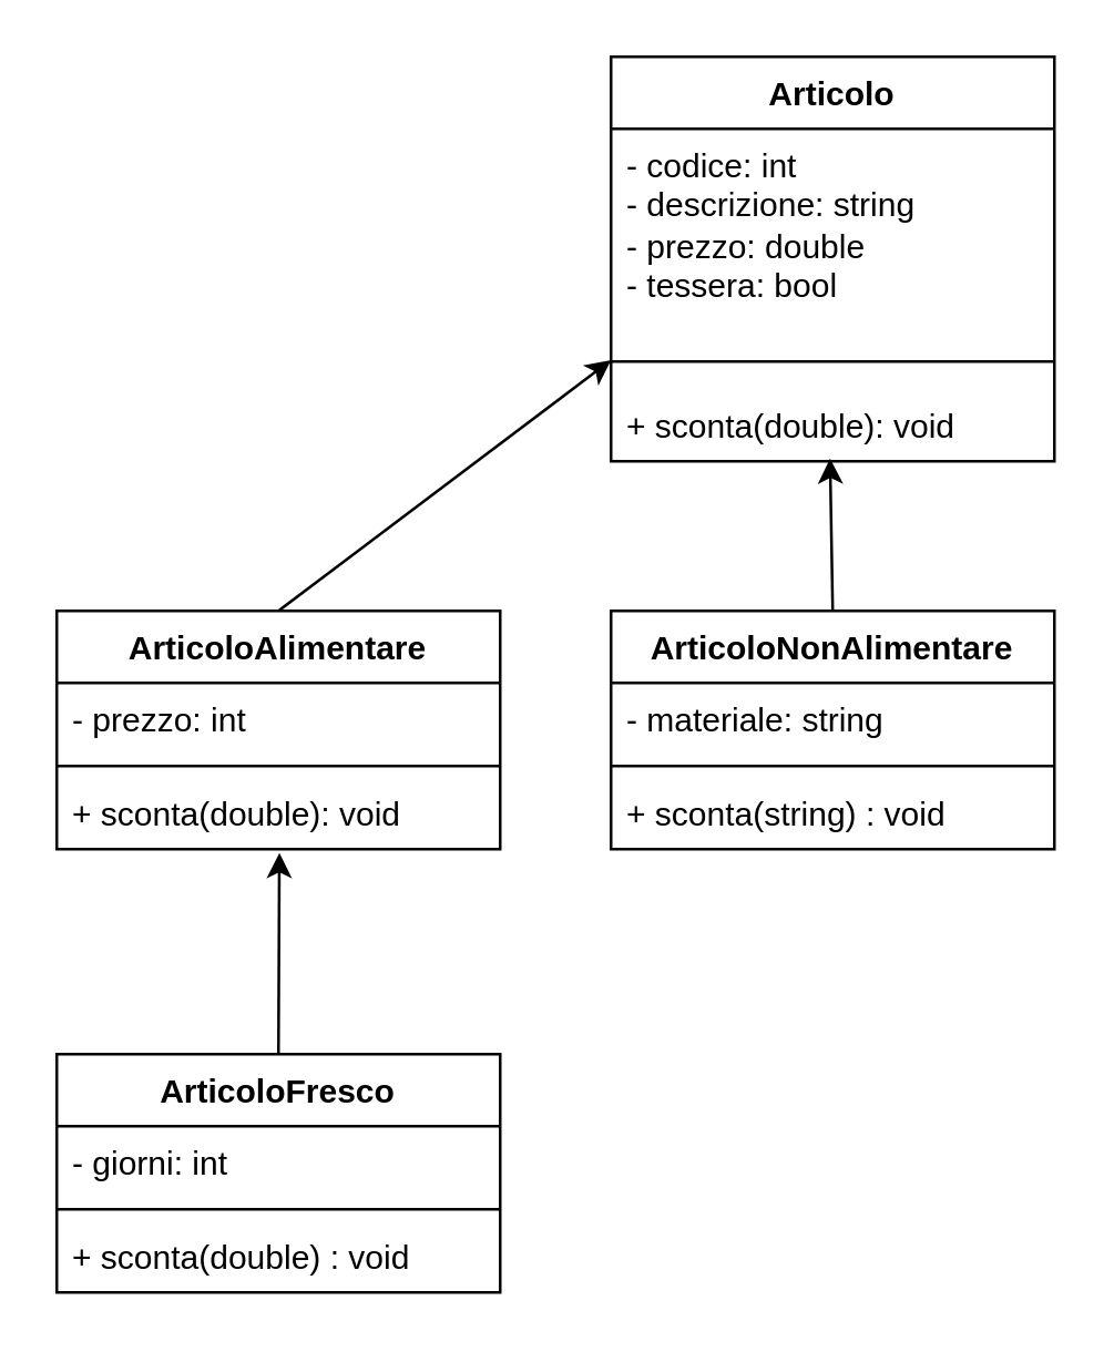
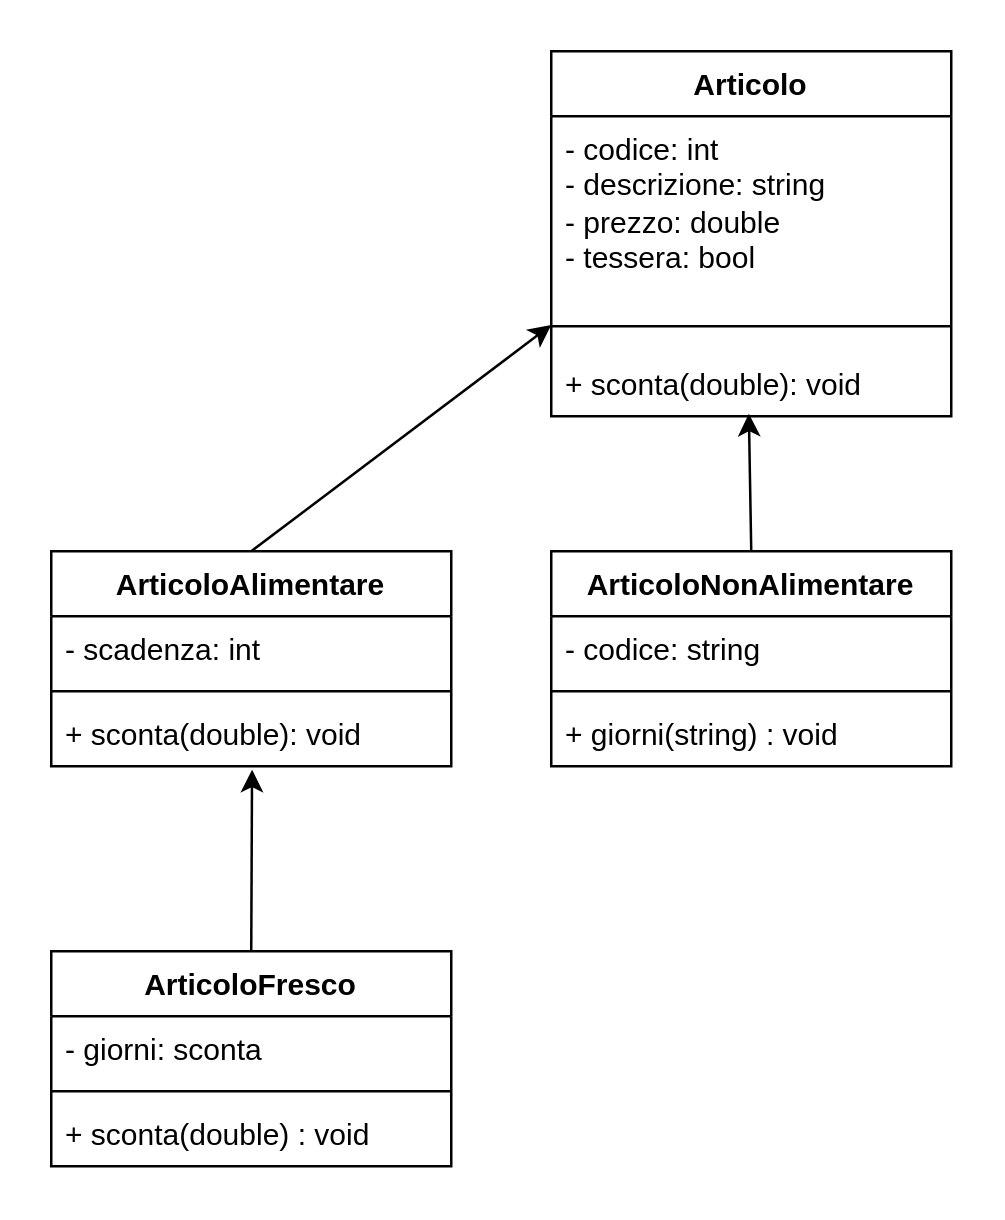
  <mxCell id="0" />
  <mxCell id="1" parent="0" />
  <mxCell id="2" value="Articolo&lt;br&gt;" style="swimlane;fontStyle=1;align=center;verticalAlign=top;childLayout=stackLayout;horizontal=1;startSize=26;horizontalStack=0;resizeParent=1;resizeParentMax=0;resizeLast=0;collapsible=1;marginBottom=0;whiteSpace=wrap;html=1;" vertex="1" parent="1"><mxGeometry x="220" y="20" width="160" height="146" as="geometry" /></mxCell>
  <mxCell id="3" value="- codice: int&lt;br&gt;- descrizione: string&lt;br&gt;- prezzo: double&lt;br&gt;- tessera: bool" style="text;strokeColor=none;fillColor=none;align=left;verticalAlign=top;spacingLeft=4;spacingRight=4;overflow=hidden;rotatable=0;points=[[0,0.5],[1,0.5]];portConstraint=eastwest;whiteSpace=wrap;html=1;" vertex="1" parent="2"><mxGeometry y="26" width="160" height="74" as="geometry" /></mxCell>
  <mxCell id="4" value="" style="line;strokeWidth=1;fillColor=none;align=left;verticalAlign=middle;spacingTop=-1;spacingLeft=3;spacingRight=3;rotatable=0;labelPosition=right;points=[];portConstraint=eastwest;strokeColor=inherit;" vertex="1" parent="2"><mxGeometry y="100" width="160" height="20" as="geometry" /></mxCell>
  <mxCell id="5" value="+ sconta(double): void" style="text;strokeColor=none;fillColor=none;align=left;verticalAlign=top;spacingLeft=4;spacingRight=4;overflow=hidden;rotatable=0;points=[[0,0.5],[1,0.5]];portConstraint=eastwest;whiteSpace=wrap;html=1;" vertex="1" parent="2"><mxGeometry y="120" width="160" height="26" as="geometry" /></mxCell>
  <mxCell id="6" value="ArticoloAlimentare" style="swimlane;fontStyle=1;align=center;verticalAlign=top;childLayout=stackLayout;horizontal=1;startSize=26;horizontalStack=0;resizeParent=1;resizeParentMax=0;resizeLast=0;collapsible=1;marginBottom=0;whiteSpace=wrap;html=1;" vertex="1" parent="1"><mxGeometry x="20" y="220" width="160" height="86" as="geometry" /></mxCell>
- <mxCell id="7" value="- prezzo: int" style="text;strokeColor=none;fillColor=none;align=left;verticalAlign=top;spacingLeft=4;spacingRight=4;overflow=hidden;rotatable=0;points=[[0,0.5],[1,0.5]];portConstraint=eastwest;whiteSpace=wrap;html=1;" vertex="1" parent="6"><mxGeometry y="26" width="160" height="26" as="geometry" /></mxCell>
+ <mxCell id="7" value="- scadenza: int" style="text;strokeColor=none;fillColor=none;align=left;verticalAlign=top;spacingLeft=4;spacingRight=4;overflow=hidden;rotatable=0;points=[[0,0.5],[1,0.5]];portConstraint=eastwest;whiteSpace=wrap;html=1;" vertex="1" parent="6"><mxGeometry y="26" width="160" height="26" as="geometry" /></mxCell>
  <mxCell id="8" value="" style="line;strokeWidth=1;fillColor=none;align=left;verticalAlign=middle;spacingTop=-1;spacingLeft=3;spacingRight=3;rotatable=0;labelPosition=right;points=[];portConstraint=eastwest;strokeColor=inherit;" vertex="1" parent="6"><mxGeometry y="52" width="160" height="8" as="geometry" /></mxCell>
  <mxCell id="9" value="+ sconta(double): void&lt;br&gt;" style="text;strokeColor=none;fillColor=none;align=left;verticalAlign=top;spacingLeft=4;spacingRight=4;overflow=hidden;rotatable=0;points=[[0,0.5],[1,0.5]];portConstraint=eastwest;whiteSpace=wrap;html=1;" vertex="1" parent="6"><mxGeometry y="60" width="160" height="26" as="geometry" /></mxCell>
  <mxCell id="10" value="ArticoloNonAlimentare" style="swimlane;fontStyle=1;align=center;verticalAlign=top;childLayout=stackLayout;horizontal=1;startSize=26;horizontalStack=0;resizeParent=1;resizeParentMax=0;resizeLast=0;collapsible=1;marginBottom=0;whiteSpace=wrap;html=1;" vertex="1" parent="1"><mxGeometry x="220" y="220" width="160" height="86" as="geometry" /></mxCell>
- <mxCell id="11" value="- materiale: string" style="text;strokeColor=none;fillColor=none;align=left;verticalAlign=top;spacingLeft=4;spacingRight=4;overflow=hidden;rotatable=0;points=[[0,0.5],[1,0.5]];portConstraint=eastwest;whiteSpace=wrap;html=1;" vertex="1" parent="10"><mxGeometry y="26" width="160" height="26" as="geometry" /></mxCell>
+ <mxCell id="11" value="- codice: string" style="text;strokeColor=none;fillColor=none;align=left;verticalAlign=top;spacingLeft=4;spacingRight=4;overflow=hidden;rotatable=0;points=[[0,0.5],[1,0.5]];portConstraint=eastwest;whiteSpace=wrap;html=1;" vertex="1" parent="10"><mxGeometry y="26" width="160" height="26" as="geometry" /></mxCell>
  <mxCell id="12" value="" style="line;strokeWidth=1;fillColor=none;align=left;verticalAlign=middle;spacingTop=-1;spacingLeft=3;spacingRight=3;rotatable=0;labelPosition=right;points=[];portConstraint=eastwest;strokeColor=inherit;" vertex="1" parent="10"><mxGeometry y="52" width="160" height="8" as="geometry" /></mxCell>
- <mxCell id="13" value="+ sconta(string) : void" style="text;strokeColor=none;fillColor=none;align=left;verticalAlign=top;spacingLeft=4;spacingRight=4;overflow=hidden;rotatable=0;points=[[0,0.5],[1,0.5]];portConstraint=eastwest;whiteSpace=wrap;html=1;" vertex="1" parent="10"><mxGeometry y="60" width="160" height="26" as="geometry" /></mxCell>
+ <mxCell id="13" value="+ giorni(string) : void" style="text;strokeColor=none;fillColor=none;align=left;verticalAlign=top;spacingLeft=4;spacingRight=4;overflow=hidden;rotatable=0;points=[[0,0.5],[1,0.5]];portConstraint=eastwest;whiteSpace=wrap;html=1;" vertex="1" parent="10"><mxGeometry y="60" width="160" height="26" as="geometry" /></mxCell>
  <mxCell id="14" value="ArticoloFresco" style="swimlane;fontStyle=1;align=center;verticalAlign=top;childLayout=stackLayout;horizontal=1;startSize=26;horizontalStack=0;resizeParent=1;resizeParentMax=0;resizeLast=0;collapsible=1;marginBottom=0;whiteSpace=wrap;html=1;" vertex="1" parent="1"><mxGeometry x="20" y="380" width="160" height="86" as="geometry" /></mxCell>
- <mxCell id="15" value="- giorni: int" style="text;strokeColor=none;fillColor=none;align=left;verticalAlign=top;spacingLeft=4;spacingRight=4;overflow=hidden;rotatable=0;points=[[0,0.5],[1,0.5]];portConstraint=eastwest;whiteSpace=wrap;html=1;" vertex="1" parent="14"><mxGeometry y="26" width="160" height="26" as="geometry" /></mxCell>
+ <mxCell id="15" value="- giorni: sconta" style="text;strokeColor=none;fillColor=none;align=left;verticalAlign=top;spacingLeft=4;spacingRight=4;overflow=hidden;rotatable=0;points=[[0,0.5],[1,0.5]];portConstraint=eastwest;whiteSpace=wrap;html=1;" vertex="1" parent="14"><mxGeometry y="26" width="160" height="26" as="geometry" /></mxCell>
  <mxCell id="16" value="" style="line;strokeWidth=1;fillColor=none;align=left;verticalAlign=middle;spacingTop=-1;spacingLeft=3;spacingRight=3;rotatable=0;labelPosition=right;points=[];portConstraint=eastwest;strokeColor=inherit;" vertex="1" parent="14"><mxGeometry y="52" width="160" height="8" as="geometry" /></mxCell>
  <mxCell id="17" value="+ sconta(double) : void" style="text;strokeColor=none;fillColor=none;align=left;verticalAlign=top;spacingLeft=4;spacingRight=4;overflow=hidden;rotatable=0;points=[[0,0.5],[1,0.5]];portConstraint=eastwest;whiteSpace=wrap;html=1;" vertex="1" parent="14"><mxGeometry y="60" width="160" height="26" as="geometry" /></mxCell>
  <mxCell id="18" value="" style="endArrow=classic;html=1;rounded=0;entryX=0;entryY=0.75;entryDx=0;entryDy=0;" edge="1" parent="1" target="2"><mxGeometry width="50" height="50" relative="1" as="geometry"><mxPoint x="100" y="220" as="sourcePoint" /><mxPoint x="240" y="210" as="targetPoint" /></mxGeometry></mxCell>
  <mxCell id="19" value="" style="endArrow=classic;html=1;rounded=0;entryX=0.494;entryY=0.962;entryDx=0;entryDy=0;entryPerimeter=0;" edge="1" parent="1" target="5"><mxGeometry width="50" height="50" relative="1" as="geometry"><mxPoint x="300" y="220" as="sourcePoint" /><mxPoint x="350" y="170" as="targetPoint" /></mxGeometry></mxCell>
  <mxCell id="20" value="" style="endArrow=classic;html=1;rounded=0;entryX=0.502;entryY=1.052;entryDx=0;entryDy=0;entryPerimeter=0;" edge="1" parent="1" target="9"><mxGeometry width="50" height="50" relative="1" as="geometry"><mxPoint x="100" y="380" as="sourcePoint" /><mxPoint x="-20" y="289.5" as="targetPoint" /></mxGeometry></mxCell>
